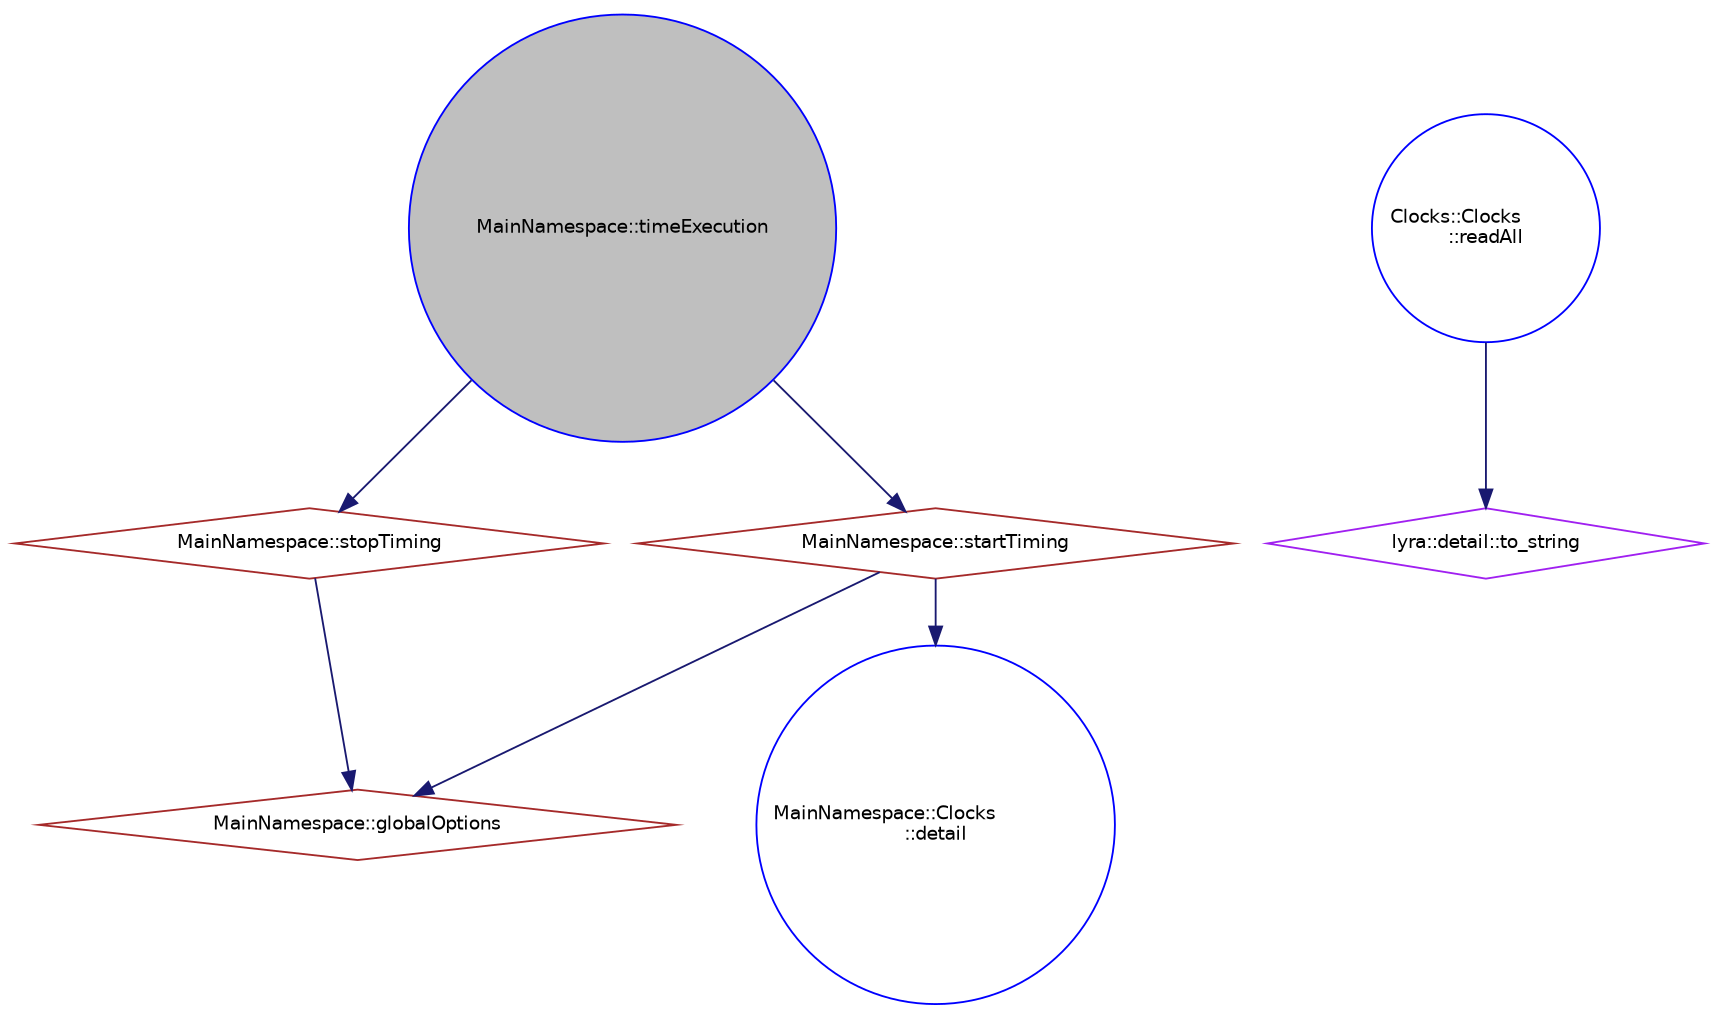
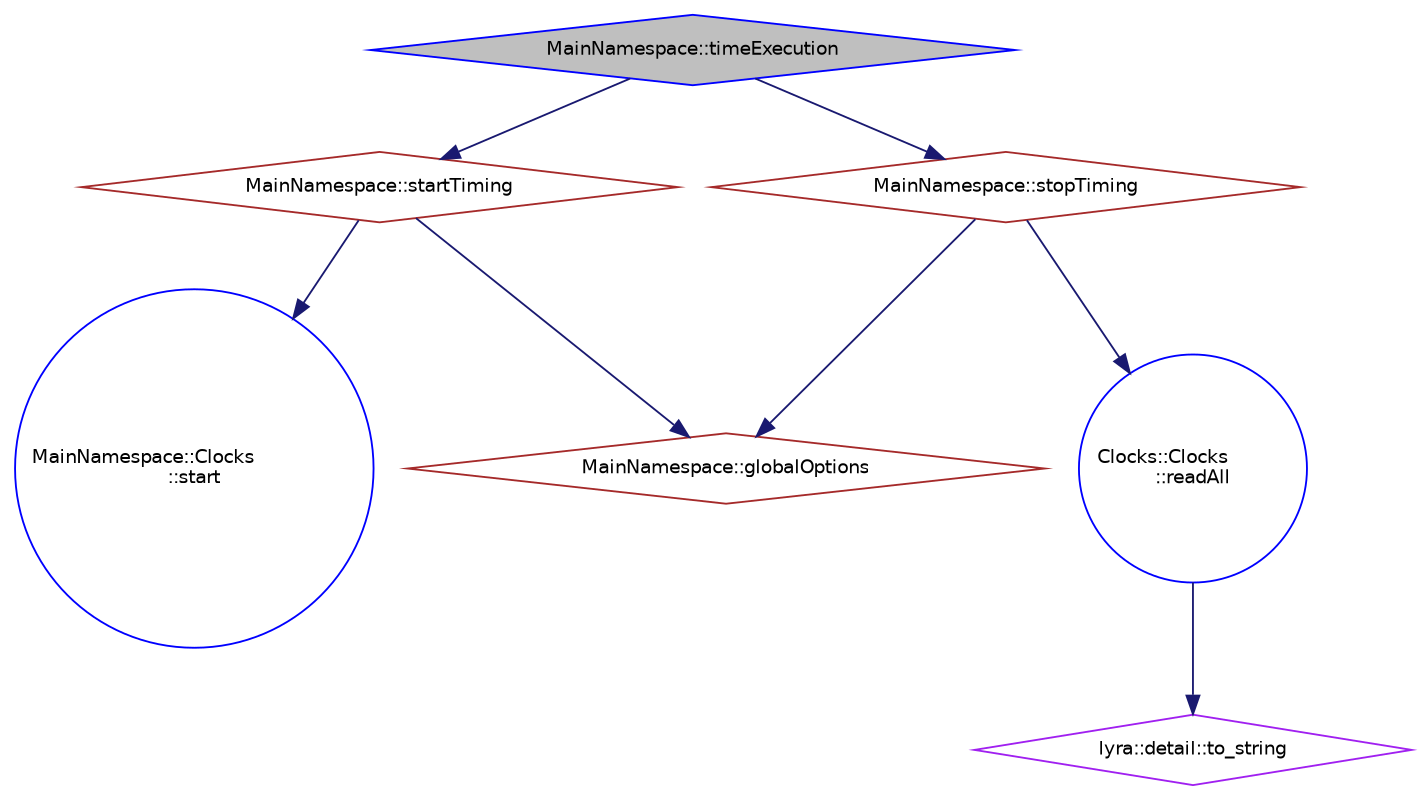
  digraph {
    fontname="DejaVu Sans"
    rankdir=TB
    node [color=blue fillcolor=white fontname="DejaVu Sans" fontsize=10 shape=diamond style=filled]
    edge [color=midnightblue fontname="DejaVu Sans" fontsize=10 labelfontname=Helvetica labelfontsize=10 style=solid]
-   n1 [fillcolor=grey75 fontcolor=black height=0.2 label="MainNamespace::timeExecution" shape=circle width=0.4]
+   n1 [fillcolor=grey75 fontcolor=black height=0.2 label="MainNamespace::timeExecution" width=0.4]
    n2 [color=brown height=0.2 label="MainNamespace::startTiming" width=0.4]
    n3 [color=brown height=0.2 label="MainNamespace::stopTiming" width=0.4]
    n4 [color=brown height=0.2 label="MainNamespace::globalOptions" width=0.4]
-   n5 [height=0.2 label="MainNamespace::Clocks\l::detail" shape=circle width=0.4]
+   n5 [height=0.2 label="MainNamespace::Clocks\l::start" shape=circle width=0.4]
    n6 [height=0.2 label="Clocks::Clocks\l::readAll" shape=circle width=0.4]
    n7 [color=purple height=0.2 label="lyra::detail::to_string" width=0.4]
    n1 -> n2
    n1 -> n3
    n2 -> n4
    n2 -> n5
    n3 -> n4
+   n3 -> n6
    n6 -> n7
  }
